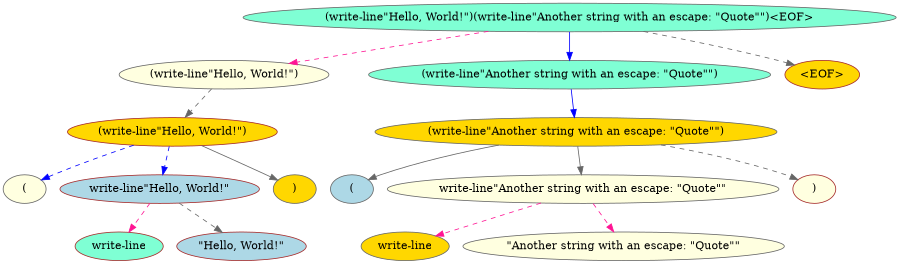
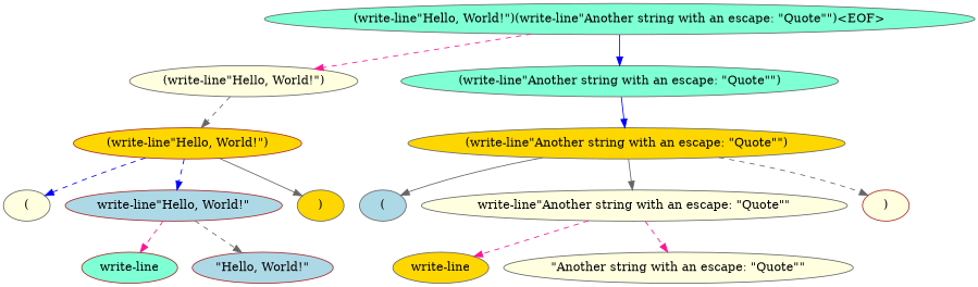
  digraph {
    fontname="DejaVu Serif"
    node [style=filled fillcolor=lightyellow color=gray40 fontname="DejaVu Serif"]
    edge [color=gray40 style=dashed fontname="DejaVu Serif"]
    n1 [label="(write-line\"Hello, World!\")(write-line\"Another string with an escape: \"Quote\"\")<EOF>" fillcolor=aquamarine]
    n2 [label="(write-line\"Hello, World!\")"]
    n3 [label="(write-line\"Another string with an escape: \"Quote\"\")" fillcolor=aquamarine]
-   n4 [label="<EOF>" fillcolor=gold color=brown]
    n5 [label="(write-line\"Hello, World!\")" fillcolor=gold color=brown]
    n6 [label="("]
    n7 [label="write-line\"Hello, World!\"" fillcolor=lightblue color=brown]
    n8 [label=")" fillcolor=gold]
    n9 [label="write-line" fillcolor=aquamarine color=brown]
    n10 [label="\"Hello, World!\"" fillcolor=lightblue color=brown]
    n11 [label="(write-line\"Another string with an escape: \"Quote\"\")" fillcolor=gold]
    n12 [label="(" fillcolor=lightblue]
    n13 [label="write-line\"Another string with an escape: \"Quote\"\""]
    n14 [label=")" color=brown]
    n15 [label="write-line" fillcolor=gold]
    n16 [label="\"Another string with an escape: \"Quote\"\""]
    n1 -> n2 [color=deeppink]
    n1 -> n3 [color=blue style=solid]
-   n1 -> n4
    n2 -> n5
    n3 -> n11 [color=blue style=solid]
    n5 -> n6 [color=blue]
    n5 -> n7 [color=blue]
    n5 -> n8 [style=solid]
    n7 -> n9 [color=deeppink]
    n7 -> n10
    n11 -> n12 [style=solid]
    n11 -> n13 [style=solid]
    n11 -> n14
    n13 -> n15 [color=deeppink]
    n13 -> n16 [color=deeppink]
  }
